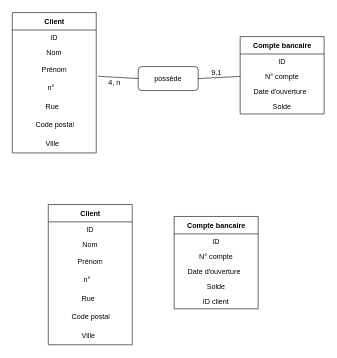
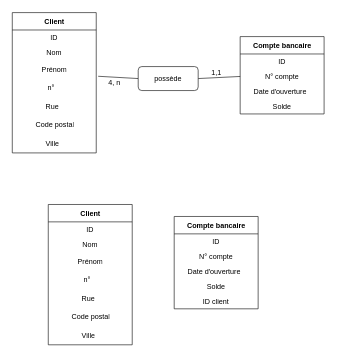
  <mxCell id="0" />
  <mxCell id="1" parent="0" />
  <mxCell id="2" value="Client" style="swimlane;fontStyle=1;align=center;verticalAlign=middle;childLayout=stackLayout;horizontal=1;startSize=29;horizontalStack=0;resizeParent=1;resizeParentMax=0;resizeLast=0;collapsible=0;marginBottom=0;html=1;" vertex="1" parent="1"><mxGeometry x="20" width="140" height="234" as="geometry" y="20" /></mxCell>
  <mxCell id="3" value="ID" style="text;html=1;strokeColor=none;fillColor=none;align=center;verticalAlign=middle;spacingLeft=4;spacingRight=4;overflow=hidden;rotatable=0;points=[[0,0.5],[1,0.5]];portConstraint=eastwest;" vertex="1" parent="2"><mxGeometry y="29" width="140" height="25" as="geometry" /></mxCell>
  <mxCell id="4" value="Nom" style="text;html=1;strokeColor=none;fillColor=none;align=center;verticalAlign=middle;spacingLeft=4;spacingRight=4;overflow=hidden;rotatable=0;points=[[0,0.5],[1,0.5]];portConstraint=eastwest;" vertex="1" parent="2"><mxGeometry y="54" width="140" height="25" as="geometry" /></mxCell>
  <mxCell id="5" value="&lt;div style=&quot;text-align: justify&quot;&gt;&lt;span&gt;&lt;span style=&quot;white-space: pre&quot;&gt;&#09;&lt;/span&gt;&amp;nbsp; &amp;nbsp; &amp;nbsp;Prénom&lt;/span&gt;&lt;/div&gt;" style="text;html=1;strokeColor=none;fillColor=none;align=left;verticalAlign=middle;spacingLeft=4;spacingRight=4;overflow=hidden;rotatable=0;points=[[0,0.5],[1,0.5]];portConstraint=eastwest;" vertex="1" parent="2"><mxGeometry y="79" width="140" height="31" as="geometry" /></mxCell>
  <mxCell id="6" value="&lt;div style=&quot;text-align: justify&quot;&gt;&lt;span style=&quot;white-space: pre&quot;&gt;&#09;&lt;/span&gt;&lt;span style=&quot;white-space: pre&quot;&gt;&#09;&lt;/span&gt;n°&lt;br&gt;&lt;/div&gt;" style="text;html=1;strokeColor=none;fillColor=none;align=left;verticalAlign=middle;spacingLeft=4;spacingRight=4;overflow=hidden;rotatable=0;points=[[0,0.5],[1,0.5]];portConstraint=eastwest;" vertex="1" parent="2"><mxGeometry y="110" width="140" height="31" as="geometry" /></mxCell>
  <mxCell id="7" value="&lt;div style=&quot;text-align: justify&quot;&gt;&amp;nbsp; &amp;nbsp; &amp;nbsp; &amp;nbsp; &amp;nbsp; &amp;nbsp; &amp;nbsp; &amp;nbsp;Rue&lt;/div&gt;" style="text;html=1;strokeColor=none;fillColor=none;align=left;verticalAlign=middle;spacingLeft=4;spacingRight=4;overflow=hidden;rotatable=0;points=[[0,0.5],[1,0.5]];portConstraint=eastwest;" vertex="1" parent="2"><mxGeometry y="141" width="140" height="31" as="geometry" /></mxCell>
  <mxCell id="8" value="&lt;div style=&quot;text-align: justify&quot;&gt;&amp;nbsp; &amp;nbsp; &amp;nbsp; &amp;nbsp; &amp;nbsp; Code postal&lt;/div&gt;" style="text;html=1;strokeColor=none;fillColor=none;align=left;verticalAlign=middle;spacingLeft=4;spacingRight=4;overflow=hidden;rotatable=0;points=[[0,0.5],[1,0.5]];portConstraint=eastwest;" vertex="1" parent="2"><mxGeometry y="172" width="140" height="31" as="geometry" /></mxCell>
  <mxCell id="9" value="&lt;div style=&quot;text-align: justify&quot;&gt;&lt;span style=&quot;white-space: pre&quot;&gt;&#09;&lt;/span&gt;&amp;nbsp; &amp;nbsp; &amp;nbsp; &amp;nbsp;Ville&lt;/div&gt;" style="text;html=1;strokeColor=none;fillColor=none;align=left;verticalAlign=middle;spacingLeft=4;spacingRight=4;overflow=hidden;rotatable=0;points=[[0,0.5],[1,0.5]];portConstraint=eastwest;" vertex="1" parent="2"><mxGeometry y="203" width="140" height="31" as="geometry" /></mxCell>
  <mxCell id="10" style="edgeStyle=none;html=1;exitX=0;exitY=0.5;exitDx=0;exitDy=0;entryX=1.023;entryY=-0.123;entryDx=0;entryDy=0;entryPerimeter=0;endArrow=none;endFill=0;" edge="1" parent="1" source="12" target="6"><mxGeometry relative="1" as="geometry" /></mxCell>
  <mxCell id="11" style="edgeStyle=none;html=1;exitX=1;exitY=0.5;exitDx=0;exitDy=0;entryX=0;entryY=0.5;entryDx=0;entryDy=0;endArrow=none;endFill=0;" edge="1" parent="1" source="12" target="15"><mxGeometry relative="1" as="geometry" /></mxCell>
  <mxCell id="12" value="possède" style="whiteSpace=wrap;html=1;align=center;rounded=1;" vertex="1" parent="1"><mxGeometry x="230" y="110" width="100" height="40" as="geometry" /></mxCell>
  <mxCell id="13" value="Compte bancaire" style="swimlane;fontStyle=1;align=center;verticalAlign=middle;childLayout=stackLayout;horizontal=1;startSize=29;horizontalStack=0;resizeParent=1;resizeParentMax=0;resizeLast=0;collapsible=0;marginBottom=0;html=1;" vertex="1" parent="1"><mxGeometry x="400" y="60" width="140" height="129" as="geometry" /></mxCell>
  <mxCell id="14" value="ID" style="text;html=1;strokeColor=none;fillColor=none;align=center;verticalAlign=middle;spacingLeft=4;spacingRight=4;overflow=hidden;rotatable=0;points=[[0,0.5],[1,0.5]];portConstraint=eastwest;" vertex="1" parent="13"><mxGeometry y="29" width="140" height="25" as="geometry" /></mxCell>
  <mxCell id="15" value="N° compte" style="text;html=1;strokeColor=none;fillColor=none;align=center;verticalAlign=middle;spacingLeft=4;spacingRight=4;overflow=hidden;rotatable=0;points=[[0,0.5],[1,0.5]];portConstraint=eastwest;" vertex="1" parent="13"><mxGeometry y="54" width="140" height="25" as="geometry" /></mxCell>
  <mxCell id="16" value="&amp;nbsp; &amp;nbsp; &amp;nbsp;Date d'ouverture" style="text;html=1;strokeColor=none;fillColor=none;align=left;verticalAlign=middle;spacingLeft=4;spacingRight=4;overflow=hidden;rotatable=0;points=[[0,0.5],[1,0.5]];portConstraint=eastwest;" vertex="1" parent="13"><mxGeometry y="79" width="140" height="25" as="geometry" /></mxCell>
  <mxCell id="17" value="Solde" style="text;html=1;strokeColor=none;fillColor=none;align=center;verticalAlign=middle;spacingLeft=4;spacingRight=4;overflow=hidden;rotatable=0;points=[[0,0.5],[1,0.5]];portConstraint=eastwest;" vertex="1" parent="13"><mxGeometry y="104" width="140" height="25" as="geometry" /></mxCell>
  <mxCell id="18" value="4, n" style="text;html=1;resizable=0;autosize=1;align=center;verticalAlign=middle;points=[];fillColor=none;strokeColor=none;rounded=0;" vertex="1" parent="1"><mxGeometry x="170" y="127" width="40" height="20" as="geometry" /></mxCell>
- <mxCell id="19" value="9,1" style="text;html=1;resizable=0;autosize=1;align=center;verticalAlign=middle;points=[];fillColor=none;strokeColor=none;rounded=0;" vertex="1" parent="1"><mxGeometry x="345" y="110" width="30" height="20" as="geometry" /></mxCell>
+ <mxCell id="19" value="1,1" style="text;html=1;resizable=0;autosize=1;align=center;verticalAlign=middle;points=[];fillColor=none;strokeColor=none;rounded=0;" vertex="1" parent="1"><mxGeometry x="345" y="110" width="30" height="20" as="geometry" /></mxCell>
  <mxCell id="20" value="Client" style="swimlane;fontStyle=1;align=center;verticalAlign=middle;childLayout=stackLayout;horizontal=1;startSize=29;horizontalStack=0;resizeParent=1;resizeParentMax=0;resizeLast=0;collapsible=0;marginBottom=0;html=1;" vertex="1" parent="1"><mxGeometry x="80" y="340" width="140" height="234" as="geometry" /></mxCell>
  <mxCell id="21" value="ID" style="text;html=1;strokeColor=none;fillColor=none;align=center;verticalAlign=middle;spacingLeft=4;spacingRight=4;overflow=hidden;rotatable=0;points=[[0,0.5],[1,0.5]];portConstraint=eastwest;" vertex="1" parent="20"><mxGeometry y="29" width="140" height="25" as="geometry" /></mxCell>
  <mxCell id="22" value="Nom" style="text;html=1;strokeColor=none;fillColor=none;align=center;verticalAlign=middle;spacingLeft=4;spacingRight=4;overflow=hidden;rotatable=0;points=[[0,0.5],[1,0.5]];portConstraint=eastwest;" vertex="1" parent="20"><mxGeometry y="54" width="140" height="25" as="geometry" /></mxCell>
  <mxCell id="23" value="&lt;div style=&quot;text-align: justify&quot;&gt;&lt;span&gt;&lt;span style=&quot;white-space: pre&quot;&gt;&#09;&lt;/span&gt;&amp;nbsp; &amp;nbsp; &amp;nbsp;Prénom&lt;/span&gt;&lt;/div&gt;" style="text;html=1;strokeColor=none;fillColor=none;align=left;verticalAlign=middle;spacingLeft=4;spacingRight=4;overflow=hidden;rotatable=0;points=[[0,0.5],[1,0.5]];portConstraint=eastwest;" vertex="1" parent="20"><mxGeometry y="79" width="140" height="31" as="geometry" /></mxCell>
  <mxCell id="24" value="&lt;div style=&quot;text-align: justify&quot;&gt;&lt;span style=&quot;white-space: pre&quot;&gt;&#09;&lt;/span&gt;&lt;span style=&quot;white-space: pre&quot;&gt;&#09;&lt;/span&gt;n°&lt;br&gt;&lt;/div&gt;" style="text;html=1;strokeColor=none;fillColor=none;align=left;verticalAlign=middle;spacingLeft=4;spacingRight=4;overflow=hidden;rotatable=0;points=[[0,0.5],[1,0.5]];portConstraint=eastwest;" vertex="1" parent="20"><mxGeometry y="110" width="140" height="31" as="geometry" /></mxCell>
  <mxCell id="25" value="&lt;div style=&quot;text-align: justify&quot;&gt;&amp;nbsp; &amp;nbsp; &amp;nbsp; &amp;nbsp; &amp;nbsp; &amp;nbsp; &amp;nbsp; &amp;nbsp;Rue&lt;/div&gt;" style="text;html=1;strokeColor=none;fillColor=none;align=left;verticalAlign=middle;spacingLeft=4;spacingRight=4;overflow=hidden;rotatable=0;points=[[0,0.5],[1,0.5]];portConstraint=eastwest;" vertex="1" parent="20"><mxGeometry y="141" width="140" height="31" as="geometry" /></mxCell>
  <mxCell id="26" value="&lt;div style=&quot;text-align: justify&quot;&gt;&amp;nbsp; &amp;nbsp; &amp;nbsp; &amp;nbsp; &amp;nbsp; Code postal&lt;/div&gt;" style="text;html=1;strokeColor=none;fillColor=none;align=left;verticalAlign=middle;spacingLeft=4;spacingRight=4;overflow=hidden;rotatable=0;points=[[0,0.5],[1,0.5]];portConstraint=eastwest;" vertex="1" parent="20"><mxGeometry y="172" width="140" height="31" as="geometry" /></mxCell>
  <mxCell id="27" value="&lt;div style=&quot;text-align: justify&quot;&gt;&lt;span style=&quot;white-space: pre&quot;&gt;&#09;&lt;/span&gt;&amp;nbsp; &amp;nbsp; &amp;nbsp; &amp;nbsp;Ville&lt;/div&gt;" style="text;html=1;strokeColor=none;fillColor=none;align=left;verticalAlign=middle;spacingLeft=4;spacingRight=4;overflow=hidden;rotatable=0;points=[[0,0.5],[1,0.5]];portConstraint=eastwest;" vertex="1" parent="20"><mxGeometry y="203" width="140" height="31" as="geometry" /></mxCell>
  <mxCell id="28" value="Compte bancaire" style="swimlane;fontStyle=1;align=center;verticalAlign=middle;childLayout=stackLayout;horizontal=1;startSize=29;horizontalStack=0;resizeParent=1;resizeParentMax=0;resizeLast=0;collapsible=0;marginBottom=0;html=1;" vertex="1" parent="1"><mxGeometry x="290" y="360" width="140" height="154" as="geometry" /></mxCell>
  <mxCell id="29" value="ID" style="text;html=1;strokeColor=none;fillColor=none;align=center;verticalAlign=middle;spacingLeft=4;spacingRight=4;overflow=hidden;rotatable=0;points=[[0,0.5],[1,0.5]];portConstraint=eastwest;" vertex="1" parent="28"><mxGeometry y="29" width="140" height="25" as="geometry" /></mxCell>
  <mxCell id="30" value="N° compte" style="text;html=1;strokeColor=none;fillColor=none;align=center;verticalAlign=middle;spacingLeft=4;spacingRight=4;overflow=hidden;rotatable=0;points=[[0,0.5],[1,0.5]];portConstraint=eastwest;" vertex="1" parent="28"><mxGeometry y="54" width="140" height="25" as="geometry" /></mxCell>
  <mxCell id="31" value="&amp;nbsp; &amp;nbsp; &amp;nbsp;Date d'ouverture" style="text;html=1;strokeColor=none;fillColor=none;align=left;verticalAlign=middle;spacingLeft=4;spacingRight=4;overflow=hidden;rotatable=0;points=[[0,0.5],[1,0.5]];portConstraint=eastwest;" vertex="1" parent="28"><mxGeometry y="79" width="140" height="25" as="geometry" /></mxCell>
  <mxCell id="32" value="Solde" style="text;html=1;strokeColor=none;fillColor=none;align=center;verticalAlign=middle;spacingLeft=4;spacingRight=4;overflow=hidden;rotatable=0;points=[[0,0.5],[1,0.5]];portConstraint=eastwest;" vertex="1" parent="28"><mxGeometry y="104" width="140" height="25" as="geometry" /></mxCell>
  <mxCell id="33" value="ID client" style="text;html=1;strokeColor=none;fillColor=none;align=center;verticalAlign=middle;spacingLeft=4;spacingRight=4;overflow=hidden;rotatable=0;points=[[0,0.5],[1,0.5]];portConstraint=eastwest;" vertex="1" parent="28"><mxGeometry y="129" width="140" height="25" as="geometry" /></mxCell>
